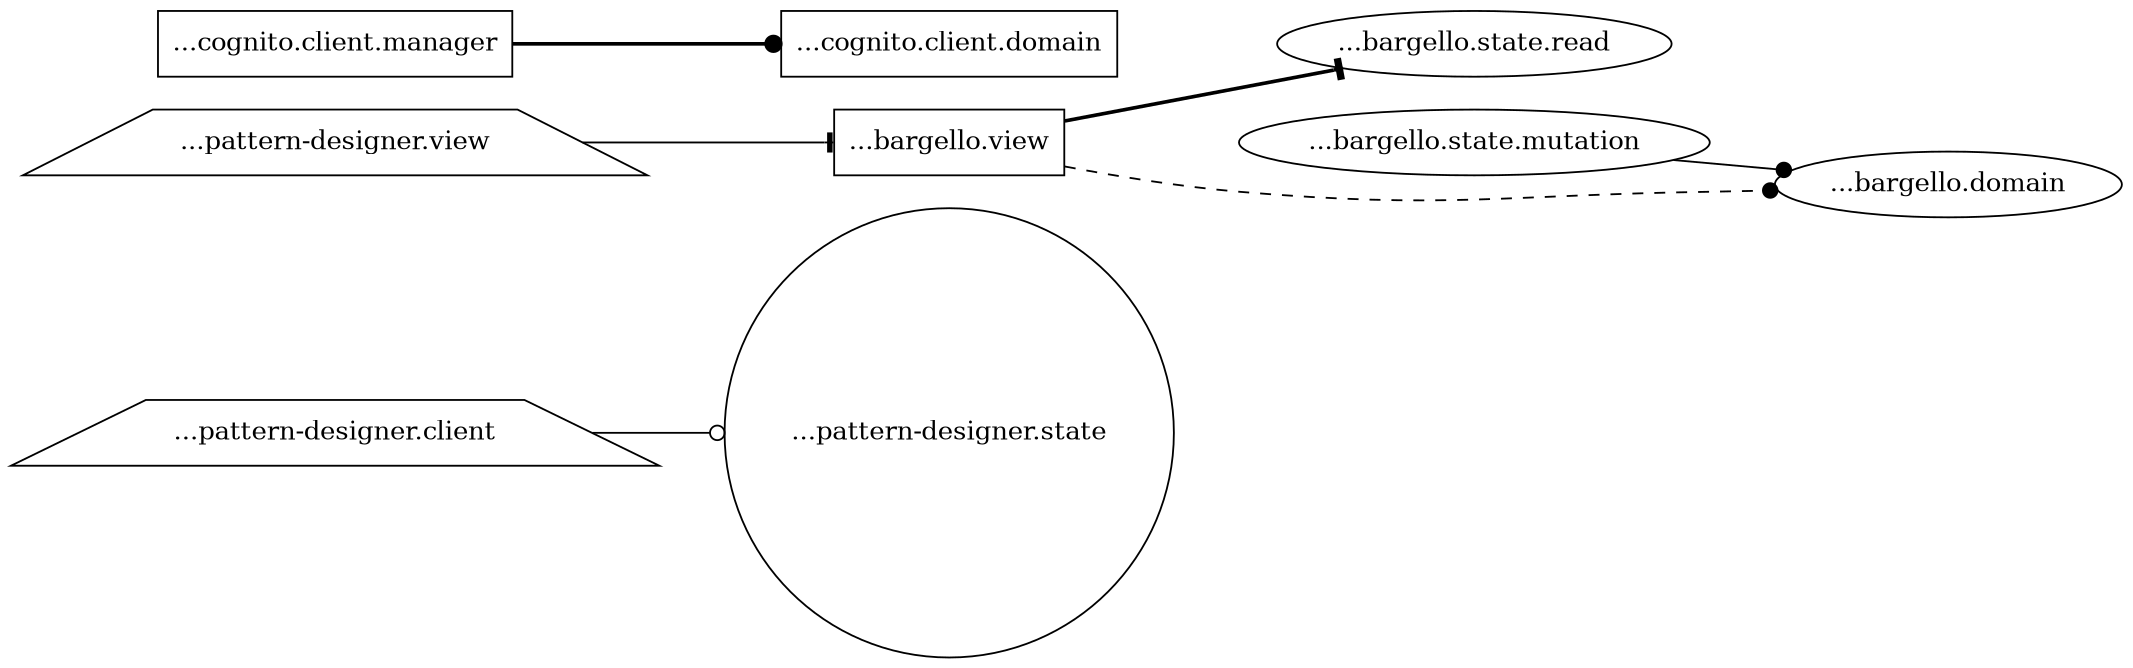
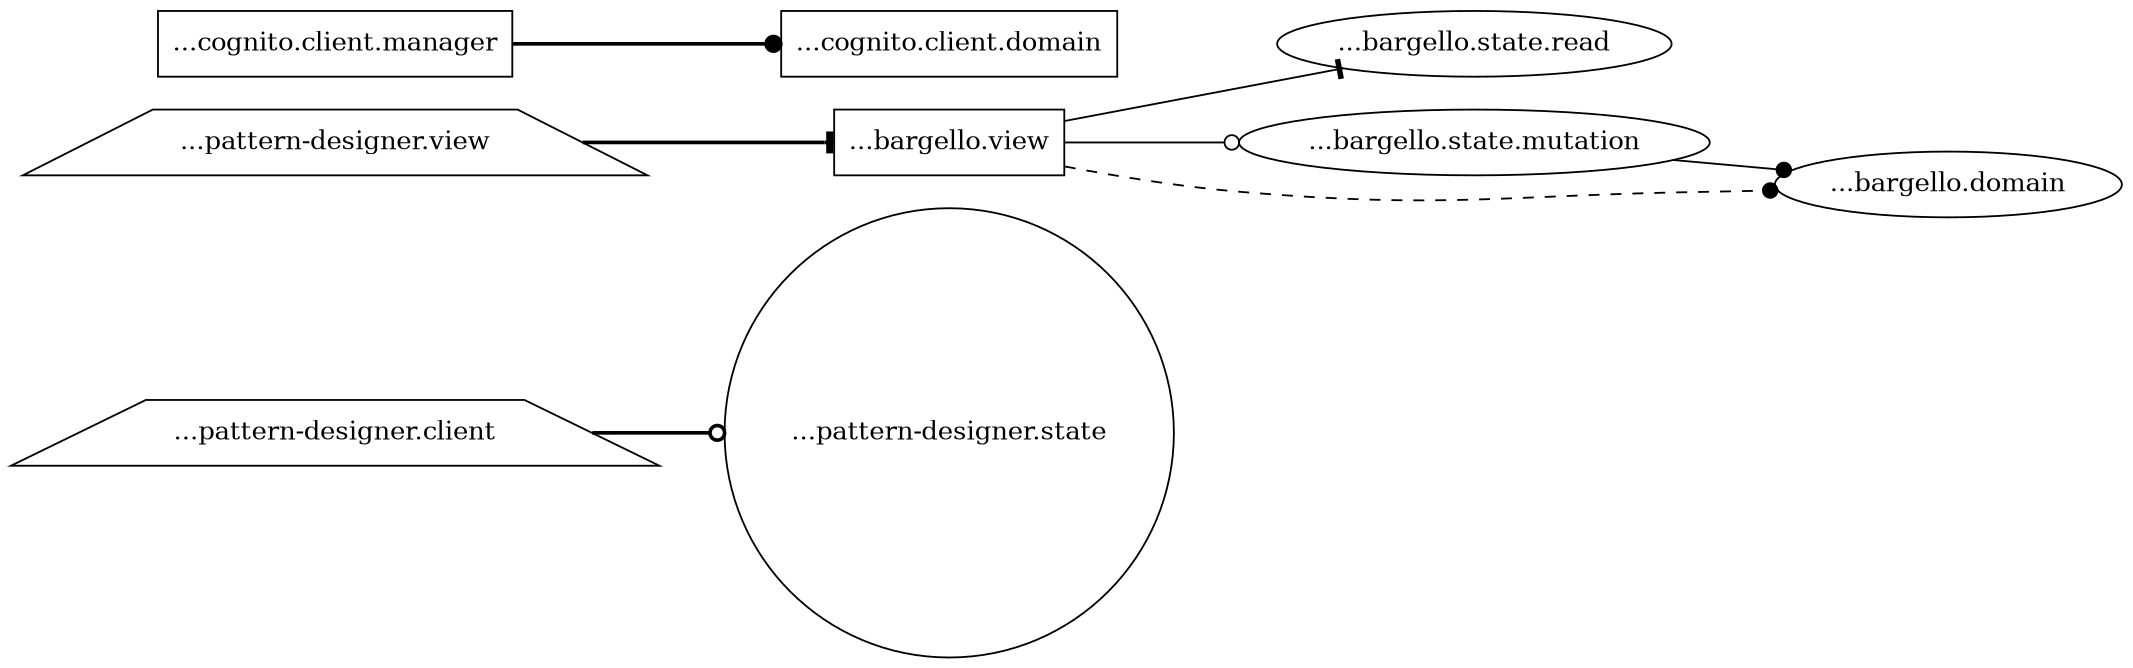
  digraph {
    rankdir=LR
    node [shape=box]
    edge [arrowhead=dot style=bold]
    n1 [label="...pattern-designer.client" shape=trapezium]
    n2 [label="...pattern-designer.state" shape=circle]
    n3 [label="...pattern-designer.view" shape=trapezium]
    n4 [label="...bargello.view"]
    n5 [label="...bargello.state.read" shape=ellipse]
    n6 [label="...bargello.state.mutation" shape=ellipse]
    n7 [label="...bargello.domain" shape=ellipse]
    n8 [label="...cognito.client.manager"]
    n9 [label="...cognito.client.domain"]
-   n1 -> n2 [arrowhead=odot style=solid]
-   n3 -> n4 [arrowhead=tee style=solid]
-   n4 -> n5 [arrowhead=tee]
+   n1 -> n2 [arrowhead=odot]
+   n3 -> n4 [arrowhead=tee]
+   n4 -> n5 [arrowhead=tee style=solid]
+   n4 -> n6 [arrowhead=odot style=solid]
    n4 -> n7 [style=dashed]
    n6 -> n7 [style=solid]
    n8 -> n9
  }
